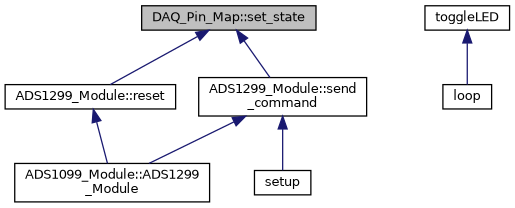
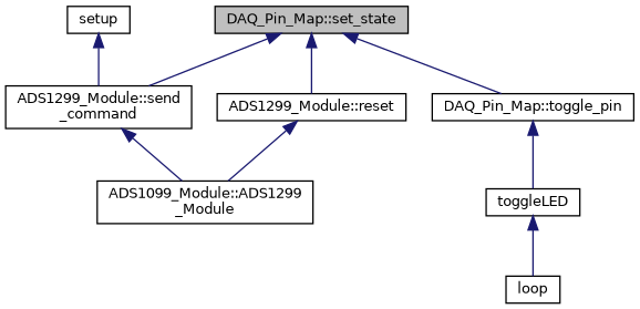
  digraph {
    rankdir=TB
    node [color=black fillcolor=white fontname=Helvetica fontsize=10 shape=record style=filled]
    edge [color=midnightblue dir=back fontname=Helvetica fontsize=10 labelfontname=Helvetica labelfontsize=10 style=solid]
    n1 [fillcolor=grey75 fontcolor=black height=0.2 label="DAQ_Pin_Map::set_state" width=0.4]
    n2 [height=0.2 label="ADS1299_Module::send\l_command" width=0.4]
+   n3 [height=0.2 label="DAQ_Pin_Map::toggle_pin" width=0.4]
    n4 [height=0.2 label="ADS1299_Module::reset" width=0.4]
    n5 [height=0.2 label="ADS1099_Module::ADS1299\l_Module" width=0.4]
    n6 [height=0.2 label=setup width=0.4]
    n7 [height=0.2 label=toggleLED width=0.4]
    n8 [height=0.2 label=loop width=0.4]
    n1 -> n2
+   n1 -> n3
    n1 -> n4
    n2 -> n5
-   n2 -> n6
+   n6 -> n2
+   n3 -> n7
    n4 -> n5
    n7 -> n8
  }
